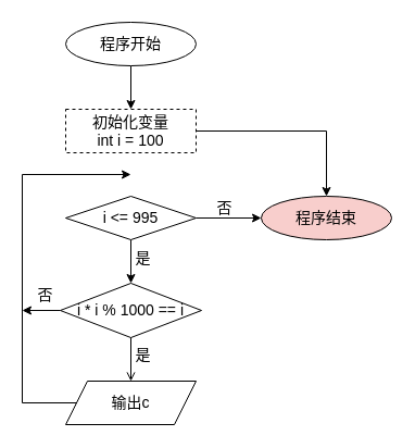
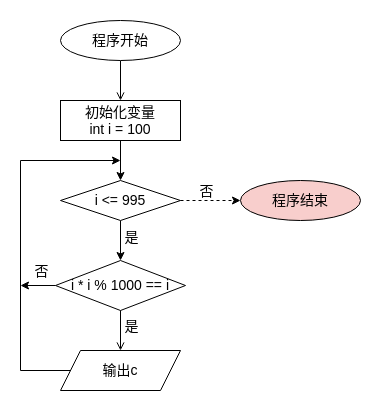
  <mxCell id="0" />
  <mxCell id="1" parent="0" />
- <mxCell id="2" value="" style="edgeStyle=orthogonalEdgeStyle;rounded=0;orthogonalLoop=1;jettySize=auto;html=1;" edge="1" parent="1" source="3" target="18"><mxGeometry relative="1" as="geometry" /></mxCell>
+ <mxCell id="2" value="" style="edgeStyle=orthogonalEdgeStyle;rounded=0;orthogonalLoop=1;jettySize=auto;html=1;endArrow=open;" edge="1" parent="1" source="3" target="18"><mxGeometry relative="1" as="geometry" /></mxCell>
  <mxCell id="3" value="&lt;font style=&quot;font-size: 14px;&quot;&gt;程序开始&lt;/font&gt;" style="ellipse;whiteSpace=wrap;html=1;" vertex="1" parent="1"><mxGeometry x="60" y="20" width="120" height="40" as="geometry" /></mxCell>
- <mxCell id="4" style="edgeStyle=orthogonalEdgeStyle;rounded=0;orthogonalLoop=1;jettySize=auto;html=1;entryX=0;entryY=0.5;entryDx=0;entryDy=0;" edge="1" parent="1" source="8" target="9"><mxGeometry relative="1" as="geometry" /></mxCell>
+ <mxCell id="4" style="edgeStyle=orthogonalEdgeStyle;rounded=0;orthogonalLoop=1;jettySize=auto;html=1;entryX=0;entryY=0.5;entryDx=0;entryDy=0;dashed=1;" edge="1" parent="1" source="8" target="9"><mxGeometry relative="1" as="geometry" /></mxCell>
  <mxCell id="5" value="&lt;font style=&quot;font-size: 14px;&quot;&gt;否&lt;/font&gt;" style="edgeLabel;html=1;align=center;verticalAlign=middle;resizable=0;points=[];fontFamily=Helvetica;fontSize=11;fontColor=default;labelBackgroundColor=default;fillColor=none;gradientColor=none;" vertex="1" connectable="0" parent="4"><mxGeometry x="-0.178" y="3" relative="1" as="geometry"><mxPoint y="-7" as="offset" /></mxGeometry></mxCell>
  <mxCell id="6" style="edgeStyle=orthogonalEdgeStyle;rounded=0;orthogonalLoop=1;jettySize=auto;html=1;exitX=0.5;exitY=1;exitDx=0;exitDy=0;entryX=0.5;entryY=0;entryDx=0;entryDy=0;fontFamily=Helvetica;fontSize=11;fontColor=default;labelBackgroundColor=default;resizable=0;" edge="1" parent="1" source="8" target="14"><mxGeometry relative="1" as="geometry" /></mxCell>
  <mxCell id="7" value="&lt;font style=&quot;font-size: 14px;&quot;&gt;是&lt;/font&gt;" style="edgeLabel;html=1;align=center;verticalAlign=middle;resizable=0;points=[];" vertex="1" connectable="0" parent="6"><mxGeometry x="-0.2" y="-2" relative="1" as="geometry"><mxPoint x="12" as="offset" /></mxGeometry></mxCell>
  <mxCell id="8" value="&lt;font style=&quot;font-size: 14px;&quot;&gt;i &amp;lt;= 995&lt;/font&gt;" style="rhombus;whiteSpace=wrap;html=1;" vertex="1" parent="1"><mxGeometry x="60" y="180" width="120" height="40" as="geometry" /></mxCell>
  <mxCell id="9" value="&lt;font style=&quot;font-size: 14px;&quot;&gt;程序结束&lt;/font&gt;" style="ellipse;whiteSpace=wrap;html=1;fillColor=#f8cecc;" vertex="1" parent="1"><mxGeometry x="240" y="180" width="120" height="40" as="geometry" /></mxCell>
  <mxCell id="10" style="edgeStyle=orthogonalEdgeStyle;rounded=0;orthogonalLoop=1;jettySize=auto;html=1;exitX=0.5;exitY=1;exitDx=0;exitDy=0;entryX=0.5;entryY=0;entryDx=0;entryDy=0;fontFamily=Helvetica;fontSize=11;fontColor=default;labelBackgroundColor=default;resizable=0;endArrow=open;" edge="1" parent="1" source="14" target="16"><mxGeometry relative="1" as="geometry"><mxPoint x="120" y="340" as="targetPoint" /></mxGeometry></mxCell>
  <mxCell id="11" value="&lt;font style=&quot;font-size: 14px;&quot;&gt;是&lt;/font&gt;" style="edgeLabel;html=1;align=center;verticalAlign=middle;resizable=0;points=[];fontFamily=Helvetica;fontSize=11;fontColor=default;labelBackgroundColor=default;fillColor=none;gradientColor=none;" vertex="1" connectable="0" parent="10"><mxGeometry x="-0.233" y="-4" relative="1" as="geometry"><mxPoint x="14" as="offset" /></mxGeometry></mxCell>
  <mxCell id="12" style="edgeStyle=orthogonalEdgeStyle;rounded=0;orthogonalLoop=1;jettySize=auto;html=1;exitX=0;exitY=0.5;exitDx=0;exitDy=0;" edge="1" parent="1" source="14"><mxGeometry relative="1" as="geometry"><mxPoint x="20" y="285" as="targetPoint" /></mxGeometry></mxCell>
  <mxCell id="13" value="&lt;font style=&quot;font-size: 14px;&quot;&gt;否&lt;/font&gt;" style="edgeLabel;html=1;align=center;verticalAlign=middle;resizable=0;points=[];" vertex="1" connectable="0" parent="12"><mxGeometry x="-0.124" y="-2" relative="1" as="geometry"><mxPoint y="-13" as="offset" /></mxGeometry></mxCell>
  <mxCell id="14" value="i * i % 1000 == i" style="rhombus;whiteSpace=wrap;html=1;align=center;verticalAlign=middle;fontFamily=Helvetica;fontSize=14;fontColor=default;labelBackgroundColor=none;resizable=1;fillColor=none;gradientColor=none;movable=1;rotatable=1;deletable=1;editable=1;locked=0;connectable=1;" vertex="1" parent="1"><mxGeometry x="55" y="260" width="130" height="50" as="geometry" /></mxCell>
  <mxCell id="15" style="edgeStyle=orthogonalEdgeStyle;rounded=0;orthogonalLoop=1;jettySize=auto;html=1;exitX=0;exitY=0.5;exitDx=0;exitDy=0;" edge="1" parent="1" source="16"><mxGeometry relative="1" as="geometry"><mxPoint x="120" y="160" as="targetPoint" /><Array as="points"><mxPoint x="20" y="370" /><mxPoint x="20" y="160" /></Array></mxGeometry></mxCell>
  <mxCell id="16" value="输出c" style="shape=parallelogram;perimeter=parallelogramPerimeter;whiteSpace=wrap;html=1;fixedSize=1;align=center;verticalAlign=middle;fontFamily=Helvetica;fontSize=14;fontColor=default;labelBackgroundColor=default;resizable=1;fillColor=none;gradientColor=none;movable=1;rotatable=1;deletable=1;editable=1;locked=0;connectable=1;" vertex="1" parent="1"><mxGeometry x="60" y="350" width="120" height="40" as="geometry" /></mxCell>
- <mxCell id="17" value="" style="edgeStyle=orthogonalEdgeStyle;rounded=0;orthogonalLoop=1;jettySize=auto;html=1;" edge="1" parent="1" source="18" target="9"><mxGeometry relative="1" as="geometry" /></mxCell>
- <mxCell id="18" value="&lt;font style=&quot;font-size: 14px;&quot;&gt;初始化变量&lt;br&gt;int i = 100&lt;/font&gt;" style="rounded=0;whiteSpace=wrap;html=1;dashed=1;" vertex="1" parent="1"><mxGeometry x="60" y="100" width="120" height="40" as="geometry" /></mxCell>
+ <mxCell id="17" value="" style="edgeStyle=orthogonalEdgeStyle;rounded=0;orthogonalLoop=1;jettySize=auto;html=1;" edge="1" parent="1" source="18" target="8"><mxGeometry relative="1" as="geometry" /></mxCell>
+ <mxCell id="18" value="&lt;font style=&quot;font-size: 14px;&quot;&gt;初始化变量&lt;br&gt;int i = 100&lt;/font&gt;" style="rounded=0;whiteSpace=wrap;html=1;" vertex="1" parent="1"><mxGeometry x="60" y="100" width="120" height="40" as="geometry" /></mxCell>
